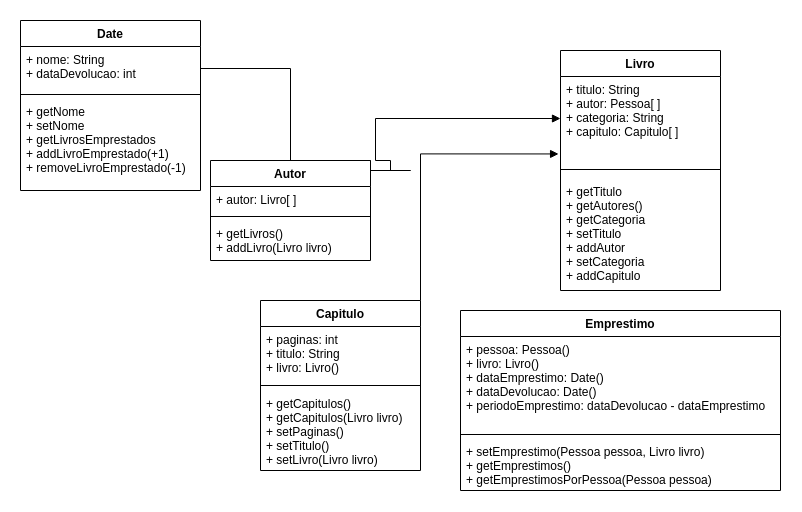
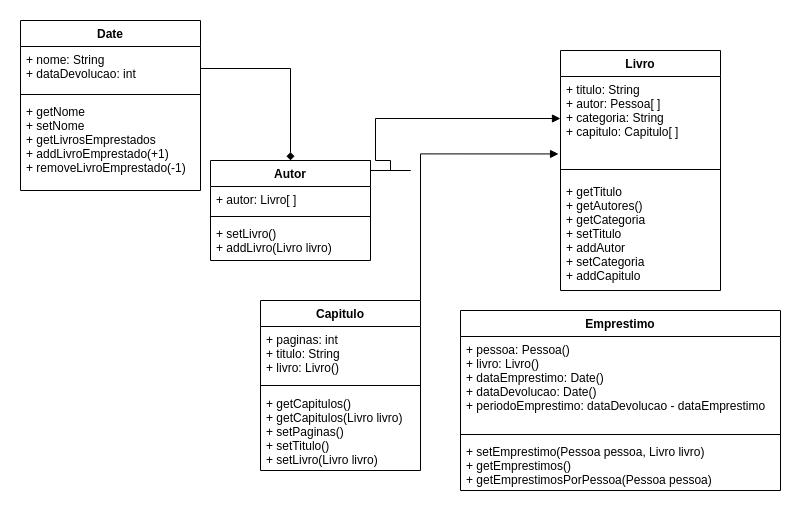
  <mxCell id="0" />
  <mxCell id="1" parent="0" />
  <mxCell id="2" value="Livro" style="swimlane;fontStyle=1;align=center;verticalAlign=top;childLayout=stackLayout;horizontal=1;startSize=26;horizontalStack=0;resizeParent=1;resizeParentMax=0;resizeLast=0;collapsible=1;marginBottom=0;" vertex="1" parent="1"><mxGeometry x="560" y="50" width="160" height="240" as="geometry" /></mxCell>
  <mxCell id="3" value="+ titulo: String&#10;+ autor: Pessoa[ ]&#10;+ categoria: String&#10;+ capitulo: Capitulo[ ]" style="text;strokeColor=none;fillColor=none;align=left;verticalAlign=top;spacingLeft=4;spacingRight=4;overflow=hidden;rotatable=0;points=[[0,0.5],[1,0.5]];portConstraint=eastwest;" vertex="1" parent="2"><mxGeometry y="26" width="160" height="84" as="geometry" /></mxCell>
  <mxCell id="4" value="" style="line;strokeWidth=1;fillColor=none;align=left;verticalAlign=middle;spacingTop=-1;spacingLeft=3;spacingRight=3;rotatable=0;labelPosition=right;points=[];portConstraint=eastwest;strokeColor=inherit;" vertex="1" parent="2"><mxGeometry y="110" width="160" height="18" as="geometry" /></mxCell>
  <mxCell id="5" value="+ getTitulo&#10;+ getAutores()&#10;+ getCategoria&#10;+ setTitulo&#10;+ addAutor&#10;+ setCategoria&#10;+ addCapitulo" style="text;strokeColor=none;fillColor=none;align=left;verticalAlign=top;spacingLeft=4;spacingRight=4;overflow=hidden;rotatable=0;points=[[0,0.5],[1,0.5]];portConstraint=eastwest;" vertex="1" parent="2"><mxGeometry y="128" width="160" height="112" as="geometry" /></mxCell>
  <mxCell id="6" value="Autor" style="swimlane;fontStyle=1;align=center;verticalAlign=top;childLayout=stackLayout;horizontal=1;startSize=26;horizontalStack=0;resizeParent=1;resizeParentMax=0;resizeLast=0;collapsible=1;marginBottom=0;" vertex="1" parent="1"><mxGeometry x="210" y="160" width="160" height="100" as="geometry" /></mxCell>
  <mxCell id="7" value="+ autor: Livro[ ]" style="text;strokeColor=none;fillColor=none;align=left;verticalAlign=top;spacingLeft=4;spacingRight=4;overflow=hidden;rotatable=0;points=[[0,0.5],[1,0.5]];portConstraint=eastwest;" vertex="1" parent="6"><mxGeometry y="26" width="160" height="26" as="geometry" /></mxCell>
  <mxCell id="8" value="" style="line;strokeWidth=1;fillColor=none;align=left;verticalAlign=middle;spacingTop=-1;spacingLeft=3;spacingRight=3;rotatable=0;labelPosition=right;points=[];portConstraint=eastwest;strokeColor=inherit;" vertex="1" parent="6"><mxGeometry y="52" width="160" height="8" as="geometry" /></mxCell>
- <mxCell id="9" value="+ getLivros()&#10;+ addLivro(Livro livro)" style="text;strokeColor=none;fillColor=none;align=left;verticalAlign=top;spacingLeft=4;spacingRight=4;overflow=hidden;rotatable=0;points=[[0,0.5],[1,0.5]];portConstraint=eastwest;" vertex="1" parent="6"><mxGeometry y="60" width="160" height="40" as="geometry" /></mxCell>
+ <mxCell id="9" value="+ setLivro()&#10;+ addLivro(Livro livro)" style="text;strokeColor=none;fillColor=none;align=left;verticalAlign=top;spacingLeft=4;spacingRight=4;overflow=hidden;rotatable=0;points=[[0,0.5],[1,0.5]];portConstraint=eastwest;" vertex="1" parent="6"><mxGeometry y="60" width="160" height="40" as="geometry" /></mxCell>
  <mxCell id="10" value="Emprestimo" style="swimlane;fontStyle=1;align=center;verticalAlign=top;childLayout=stackLayout;horizontal=1;startSize=26;horizontalStack=0;resizeParent=1;resizeParentMax=0;resizeLast=0;collapsible=1;marginBottom=0;" vertex="1" parent="1"><mxGeometry x="460" y="310" width="320" height="180" as="geometry" /></mxCell>
  <mxCell id="11" value="+ pessoa: Pessoa()&#10;+ livro: Livro()&#10;+ dataEmprestimo: Date()&#10;+ dataDevolucao: Date()&#10;+ periodoEmprestimo: dataDevolucao - dataEmprestimo" style="text;strokeColor=none;fillColor=none;align=left;verticalAlign=top;spacingLeft=4;spacingRight=4;overflow=hidden;rotatable=0;points=[[0,0.5],[1,0.5]];portConstraint=eastwest;" vertex="1" parent="10"><mxGeometry y="26" width="320" height="94" as="geometry" /></mxCell>
  <mxCell id="12" value="" style="line;strokeWidth=1;fillColor=none;align=left;verticalAlign=middle;spacingTop=-1;spacingLeft=3;spacingRight=3;rotatable=0;labelPosition=right;points=[];portConstraint=eastwest;strokeColor=inherit;" vertex="1" parent="10"><mxGeometry y="120" width="320" height="8" as="geometry" /></mxCell>
  <mxCell id="13" value="+ setEmprestimo(Pessoa pessoa, Livro livro)&#10;+ getEmprestimos()&#10;+ getEmprestimosPorPessoa(Pessoa pessoa)" style="text;strokeColor=none;fillColor=none;align=left;verticalAlign=top;spacingLeft=4;spacingRight=4;overflow=hidden;rotatable=0;points=[[0,0.5],[1,0.5]];portConstraint=eastwest;" vertex="1" parent="10"><mxGeometry y="128" width="320" height="52" as="geometry" /></mxCell>
  <mxCell id="14" value="Capitulo" style="swimlane;fontStyle=1;align=center;verticalAlign=top;childLayout=stackLayout;horizontal=1;startSize=26;horizontalStack=0;resizeParent=1;resizeParentMax=0;resizeLast=0;collapsible=1;marginBottom=0;" vertex="1" parent="1"><mxGeometry x="260" y="300" width="160" height="170" as="geometry" /></mxCell>
  <mxCell id="15" value="+ paginas: int&#10;+ titulo: String&#10;+ livro: Livro()" style="text;strokeColor=none;fillColor=none;align=left;verticalAlign=top;spacingLeft=4;spacingRight=4;overflow=hidden;rotatable=0;points=[[0,0.5],[1,0.5]];portConstraint=eastwest;" vertex="1" parent="14"><mxGeometry y="26" width="160" height="54" as="geometry" /></mxCell>
  <mxCell id="16" value="" style="line;strokeWidth=1;fillColor=none;align=left;verticalAlign=middle;spacingTop=-1;spacingLeft=3;spacingRight=3;rotatable=0;labelPosition=right;points=[];portConstraint=eastwest;strokeColor=inherit;" vertex="1" parent="14"><mxGeometry y="80" width="160" height="10" as="geometry" /></mxCell>
  <mxCell id="17" value="+ getCapitulos()&#10;+ getCapitulos(Livro livro)&#10;+ setPaginas()&#10;+ setTitulo()&#10;+ setLivro(Livro livro)" style="text;strokeColor=none;fillColor=none;align=left;verticalAlign=top;spacingLeft=4;spacingRight=4;overflow=hidden;rotatable=0;points=[[0,0.5],[1,0.5]];portConstraint=eastwest;" vertex="1" parent="14"><mxGeometry y="90" width="160" height="80" as="geometry" /></mxCell>
  <mxCell id="18" value="" style="endArrow=block;endFill=1;html=1;edgeStyle=orthogonalEdgeStyle;align=left;verticalAlign=top;rounded=0;exitX=1;exitY=0;exitDx=0;exitDy=0;entryX=-0.012;entryY=0.922;entryDx=0;entryDy=0;entryPerimeter=0;" edge="1" parent="1" source="14" target="3"><mxGeometry x="-1" relative="1" as="geometry"><mxPoint x="360" y="381" as="sourcePoint" /><mxPoint x="520" y="381" as="targetPoint" /></mxGeometry></mxCell>
  <mxCell id="19" value="" style="endArrow=block;endFill=1;html=1;edgeStyle=orthogonalEdgeStyle;align=left;verticalAlign=top;rounded=0;exitX=1;exitY=0;exitDx=0;exitDy=0;entryX=0;entryY=0.5;entryDx=0;entryDy=0;" edge="1" parent="1" source="6" target="3"><mxGeometry x="-1" relative="1" as="geometry"><mxPoint x="450" y="441" as="sourcePoint" /><mxPoint x="610" y="441" as="targetPoint" /><Array as="points"><mxPoint x="410" y="170" /><mxPoint x="390" y="170" /><mxPoint x="390" y="160" /><mxPoint x="375" y="160" /><mxPoint x="375" y="108" /></Array></mxGeometry></mxCell>
  <mxCell id="20" value="Date" style="swimlane;fontStyle=1;align=center;verticalAlign=top;childLayout=stackLayout;horizontal=1;startSize=26;horizontalStack=0;resizeParent=1;resizeParentMax=0;resizeLast=0;collapsible=1;marginBottom=0;" vertex="1" parent="1"><mxGeometry x="20" y="20" width="180" height="170" as="geometry" /></mxCell>
  <mxCell id="21" value="+ nome: String&#10;+ dataDevolucao: int" style="text;strokeColor=none;fillColor=none;align=left;verticalAlign=top;spacingLeft=4;spacingRight=4;overflow=hidden;rotatable=0;points=[[0,0.5],[1,0.5]];portConstraint=eastwest;" vertex="1" parent="20"><mxGeometry y="26" width="180" height="44" as="geometry" /></mxCell>
  <mxCell id="22" value="" style="line;strokeWidth=1;fillColor=none;align=left;verticalAlign=middle;spacingTop=-1;spacingLeft=3;spacingRight=3;rotatable=0;labelPosition=right;points=[];portConstraint=eastwest;strokeColor=inherit;" vertex="1" parent="20"><mxGeometry y="70" width="180" height="8" as="geometry" /></mxCell>
  <mxCell id="23" value="+ getNome&#10;+ setNome&#10;+ getLivrosEmprestados&#10;+ addLivroEmprestado(+1)&#10;+ removeLivroEmprestado(-1)" style="text;strokeColor=none;fillColor=none;align=left;verticalAlign=top;spacingLeft=4;spacingRight=4;overflow=hidden;rotatable=0;points=[[0,0.5],[1,0.5]];portConstraint=eastwest;" vertex="1" parent="20"><mxGeometry y="78" width="180" height="92" as="geometry" /></mxCell>
- <mxCell id="24" value="" style="endArrow=none;html=1;edgeStyle=orthogonalEdgeStyle;rounded=0;exitX=1;exitY=0.5;exitDx=0;exitDy=0;entryX=0.5;entryY=0;entryDx=0;entryDy=0;" edge="1" parent="1" source="21" target="6"><mxGeometry relative="1" as="geometry"><mxPoint x="210" y="70" as="sourcePoint" /><mxPoint x="370" y="70" as="targetPoint" /></mxGeometry></mxCell>
+ <mxCell id="24" value="" style="endArrow=diamond;html=1;edgeStyle=orthogonalEdgeStyle;rounded=0;exitX=1;exitY=0.5;exitDx=0;exitDy=0;entryX=0.5;entryY=0;entryDx=0;entryDy=0;" edge="1" parent="1" source="21" target="6"><mxGeometry relative="1" as="geometry"><mxPoint x="210" y="70" as="sourcePoint" /><mxPoint x="370" y="70" as="targetPoint" /></mxGeometry></mxCell>
